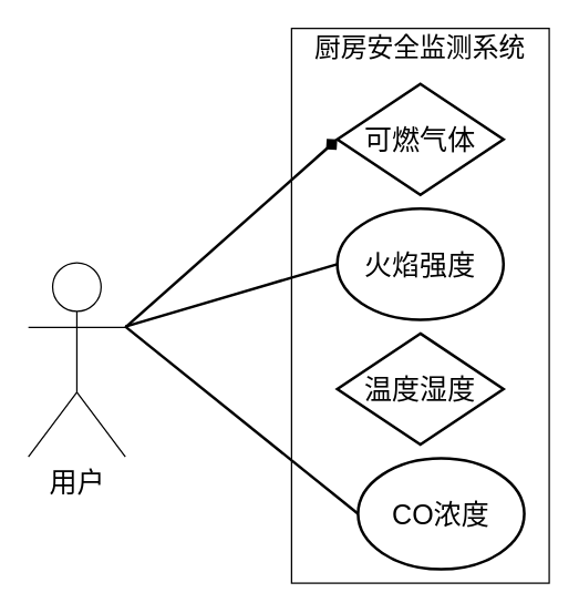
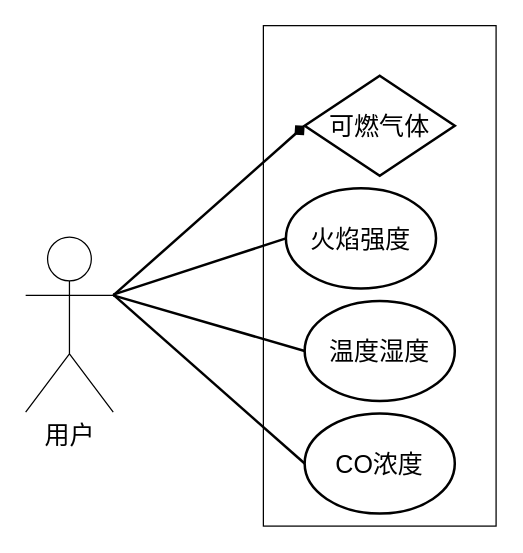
  <mxCell id="0" />
  <mxCell id="1" parent="0" />
  <mxCell id="2" value="&lt;font face=&quot;Times New Roman&quot; style=&quot;font-size: 20px;&quot;&gt;用户&lt;/font&gt;" style="shape=umlActor;verticalLabelPosition=bottom;verticalAlign=top;html=1;outlineConnect=0;" vertex="1" parent="1"><mxGeometry x="20" y="189" width="70" height="140" as="geometry" /></mxCell>
  <mxCell id="3" value="" style="rounded=0;whiteSpace=wrap;html=1;fillColor=none;strokeWidth=1;" vertex="1" parent="1"><mxGeometry x="210" y="20" width="186" height="400" as="geometry" /></mxCell>
- <mxCell id="4" value="&lt;font style=&quot;font-size: 19px;&quot;&gt;厨房安全监测系统&lt;/font&gt;" style="text;html=1;align=center;verticalAlign=middle;whiteSpace=wrap;rounded=0;fontFamily=Times New Roman;" vertex="1" parent="1"><mxGeometry x="222" y="20" width="162" height="30" as="geometry" /></mxCell>
  <mxCell id="5" value="可燃气体" style="rhombus;whiteSpace=wrap;html=1;fillColor=none;strokeWidth=2;fontSize=20;" vertex="1" parent="1"><mxGeometry x="243" y="60" width="120" height="80" as="geometry" /></mxCell>
- <mxCell id="6" value="火焰强度" style="ellipse;whiteSpace=wrap;html=1;fillColor=none;strokeWidth=2;fontSize=20;" vertex="1" parent="1"><mxGeometry x="243" y="150" width="120" height="80" as="geometry" /></mxCell>
- <mxCell id="7" value="温度湿度" style="rhombus;whiteSpace=wrap;html=1;fillColor=none;strokeWidth=2;fontSize=20;" vertex="1" parent="1"><mxGeometry x="243" y="240" width="120" height="80" as="geometry" /></mxCell>
- <mxCell id="8" value="CO浓度" style="ellipse;whiteSpace=wrap;html=1;fillColor=none;strokeWidth=2;fontSize=20;" vertex="1" parent="1"><mxGeometry x="258" y="330" width="120" height="80" as="geometry" /></mxCell>
+ <mxCell id="6" value="火焰强度" style="ellipse;whiteSpace=wrap;html=1;fillColor=none;strokeWidth=2;fontSize=20;" vertex="1" parent="1"><mxGeometry x="228" y="150" width="120" height="80" as="geometry" /></mxCell>
+ <mxCell id="7" value="温度湿度" style="ellipse;whiteSpace=wrap;html=1;fillColor=none;strokeWidth=2;fontSize=20;" vertex="1" parent="1"><mxGeometry x="243" y="240" width="120" height="80" as="geometry" /></mxCell>
+ <mxCell id="8" value="CO浓度" style="ellipse;whiteSpace=wrap;html=1;fillColor=none;strokeWidth=2;fontSize=20;" vertex="1" parent="1"><mxGeometry x="243" y="330" width="120" height="80" as="geometry" /></mxCell>
  <mxCell id="9" value="" style="endArrow=diamond;html=1;rounded=0;strokeColor=default;strokeWidth=2;exitX=1;exitY=0.333;exitDx=0;exitDy=0;exitPerimeter=0;entryX=0;entryY=0.5;entryDx=0;entryDy=0;" edge="1" parent="1" source="2" target="5"><mxGeometry width="50" height="50" relative="1" as="geometry"><mxPoint x="137" y="200" as="sourcePoint" /><mxPoint x="187" y="150" as="targetPoint" /></mxGeometry></mxCell>
  <mxCell id="10" value="" style="endArrow=none;html=1;rounded=0;strokeColor=default;strokeWidth=2;entryX=0;entryY=0.5;entryDx=0;entryDy=0;" edge="1" parent="1" target="6"><mxGeometry width="50" height="50" relative="1" as="geometry"><mxPoint x="90" y="235" as="sourcePoint" /><mxPoint x="253" y="110" as="targetPoint" /></mxGeometry></mxCell>
+ <mxCell id="11" value="" style="endArrow=none;html=1;rounded=0;strokeColor=default;strokeWidth=2;entryX=0;entryY=0.5;entryDx=0;entryDy=0;exitX=1;exitY=0.333;exitDx=0;exitDy=0;exitPerimeter=0;" edge="1" parent="1" source="2" target="7"><mxGeometry width="50" height="50" relative="1" as="geometry"><mxPoint x="100" y="245" as="sourcePoint" /><mxPoint x="253" y="200" as="targetPoint" /></mxGeometry></mxCell>
  <mxCell id="12" value="" style="endArrow=none;html=1;rounded=0;strokeColor=default;strokeWidth=2;entryX=0;entryY=0.5;entryDx=0;entryDy=0;" edge="1" parent="1" target="8"><mxGeometry width="50" height="50" relative="1" as="geometry"><mxPoint x="90" y="235" as="sourcePoint" /><mxPoint x="253" y="290" as="targetPoint" /></mxGeometry></mxCell>
